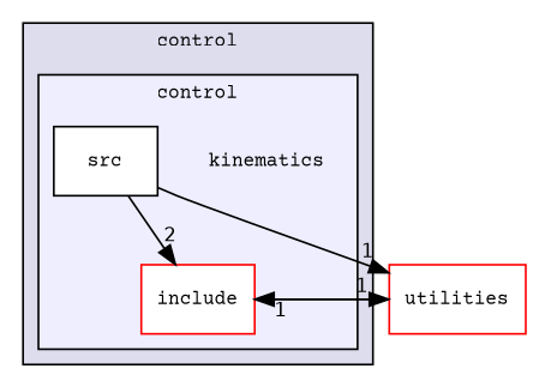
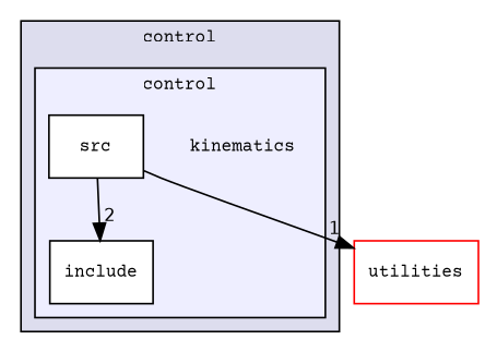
  digraph {
    compound=true
    fontname="Courier Prime"
    node [fontname="Courier Prime" fontsize=10 shape=box fillcolor=white style=filled]
    edge [headlabel=1 labeldistance=1.5 labelfontname=Helvetica labelfontsize=10 fontname="Courier Prime"]
    n1 [label=kinematics shape=plaintext fillcolor="" style=""]
-   n2 [color=red label=include]
+   n2 [color=black label=include]
    n3 [label=src]
    n4 [color=red label=utilities]
    subgraph cluster_1 {
      bgcolor="#ddddee"
      fontsize=10
      label=control
      pencolor=black
      subgraph cluster_2 {
        bgcolor="#eeeeff"
        fontsize=10
        pencolor=black
        n1
        n2
        n3
      }
    }
-   n2 -> n4
    n3 -> n2 [headlabel=2]
    n3 -> n4
-   n4 -> n2
  }
